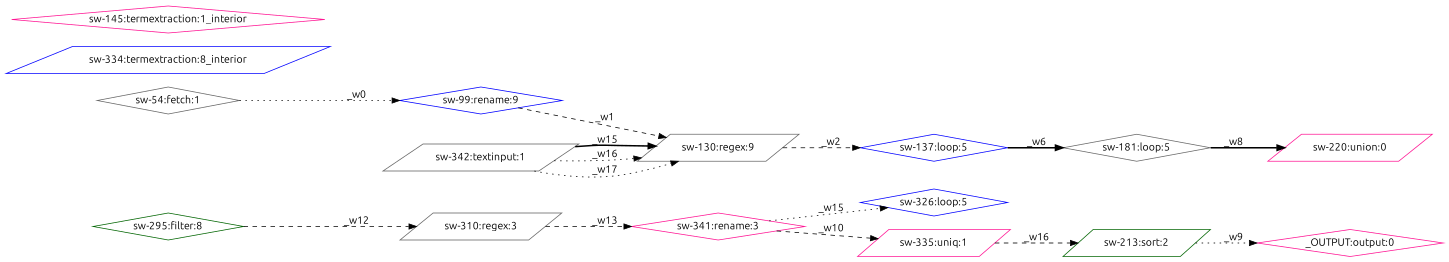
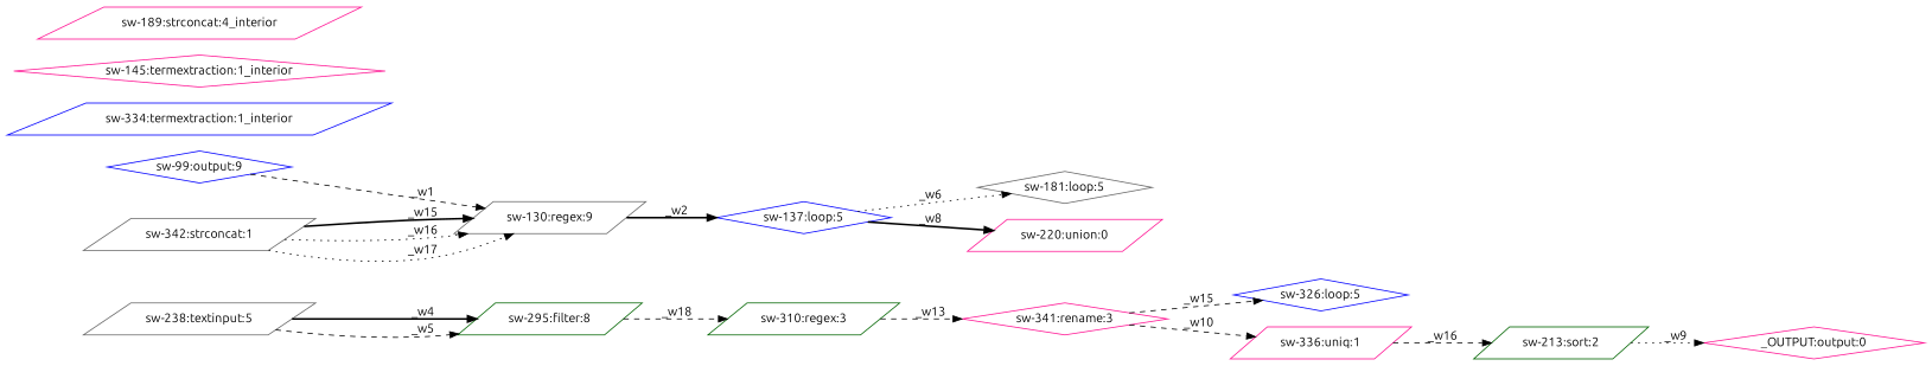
  digraph {
    fontname=Ubuntu
    rankdir=LR
    node [color=deeppink fontname=Ubuntu shape=parallelogram]
    edge [fontname=Ubuntu style=dashed]
    n1 [label="sw-341:rename:3" shape=diamond]
    n2 [color=blue label="sw-326:loop:5" shape=diamond]
-   n3 [label="sw-335:uniq:1"]
+   n3 [label="sw-336:uniq:1"]
    n4 [color=blue label="sw-137:loop:5" shape=diamond]
    n5 [color=gray40 label="sw-181:loop:5" shape=diamond]
    n6 [label="sw-220:union:0"]
    n7 [label="_OUTPUT:output:0" shape=diamond]
    n8 [color=gray40 label="sw-130:regex:9"]
-   n9 [color=gray40 label="sw-54:fetch:1" shape=diamond]
-   n10 [color=blue label="sw-99:rename:9" shape=diamond]
-   n11 [color=gray40 label="sw-342:textinput:1"]
+   n10 [color=blue label="sw-99:output:9" shape=diamond]
+   n11 [color=gray40 label="sw-342:strconcat:1"]
    n12 [color=darkgreen label="sw-213:sort:2"]
-   n13 [color=gray40 label="sw-310:regex:3"]
-   n14 [color=blue label="sw-334:termextraction:8_interior"]
+   n13 [color=darkgreen label="sw-310:regex:3"]
+   n14 [color=blue label="sw-334:termextraction:1_interior"]
    n15 [label="sw-145:termextraction:1_interior" shape=diamond]
-   n17 [color=darkgreen label="sw-295:filter:8" shape=diamond]
-   n1 -> n2 [label=_w15 style=dotted]
+   n16 [color=gray40 label="sw-238:textinput:5"]
+   n17 [color=darkgreen label="sw-295:filter:8"]
+   n18 [label="sw-189:strconcat:4_interior"]
+   n1 -> n2 [label=_w15]
    n1 -> n3 [label=_w10]
    n3 -> n12 [label=_w16]
-   n4 -> n5 [label=_w6 style=bold]
-   n5 -> n6 [label=_w8 style=bold]
-   n8 -> n4 [label=_w2]
-   n9 -> n10 [label=_w0 style=dotted]
+   n4 -> n5 [label=_w6 style=dotted]
+   n4 -> n6 [label=_w8 style=bold]
+   n8 -> n4 [label=_w2 style=bold]
    n10 -> n8 [label=_w1]
    n11 -> n8 [label=_w15 style=bold]
    n11 -> n8 [label=_w16 style=dotted]
    n11 -> n8 [label=_w17 style=dotted]
    n12 -> n7 [label=_w9 style=dotted]
    n13 -> n1 [label=_w13]
-   n17 -> n13 [label=_w12]
+   n16 -> n17 [label=_w4 style=bold]
+   n16 -> n17 [label=_w5]
+   n17 -> n13 [label=_w18]
  }
